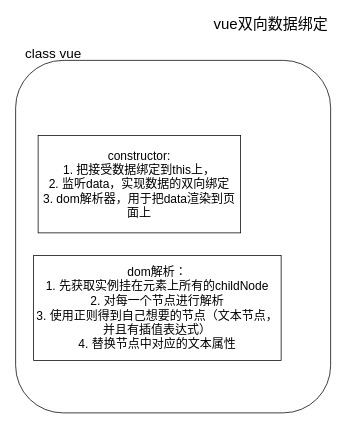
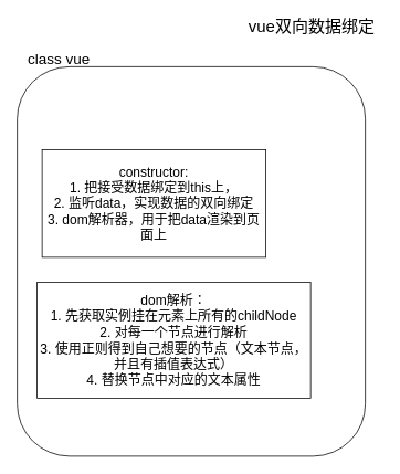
  <mxCell id="0" />
  <mxCell id="1" parent="0" />
- <mxCell id="2" value="&lt;font style=&quot;font-size: 20px&quot;&gt;vue双向数据绑定&lt;/font&gt;" style="text;html=1;align=center;verticalAlign=middle;resizable=0;points=[];autosize=1;strokeColor=none;fillColor=none;" vertex="1" parent="1"><mxGeometry x="275" y="20" width="170" height="20" as="geometry" /></mxCell>
+ <mxCell id="2" value="&lt;font style=&quot;font-size: 20px&quot;&gt;vue双向数据绑定&lt;/font&gt;" style="text;html=1;align=center;verticalAlign=middle;resizable=0;points=[];autosize=1;strokeColor=none;fillColor=none;" vertex="1" parent="1"><mxGeometry x="290" y="20" width="170" height="20" as="geometry" /></mxCell>
  <mxCell id="3" value="" style="rounded=1;whiteSpace=wrap;html=1;fontSize=20;" vertex="1" parent="1"><mxGeometry x="20" y="80" width="420" height="470" as="geometry" /></mxCell>
  <mxCell id="4" value="&lt;font style=&quot;font-size: 18px&quot;&gt;class vue&lt;/font&gt;" style="text;html=1;align=center;verticalAlign=middle;resizable=0;points=[];autosize=1;strokeColor=none;fillColor=none;fontSize=20;" vertex="1" parent="1"><mxGeometry x="25" y="55" width="90" height="30" as="geometry" /></mxCell>
  <mxCell id="5" value="constructor:&lt;br&gt;1. 把接受数据绑定到this上，&lt;br&gt;2. 监听data，实现数据的双向绑定&lt;br&gt;3. dom解析器，用于把data渲染到页面上" style="whiteSpace=wrap;html=1;fontSize=16;" vertex="1" parent="1"><mxGeometry x="50" y="180" width="270" height="130" as="geometry" /></mxCell>
  <mxCell id="6" value="dom解析：&lt;br&gt;1. 先获取实例挂在元素上所有的childNode&lt;br&gt;2. 对每一个节点进行解析&lt;br&gt;3. 使用正则得到自己想要的节点（文本节点，并且有插值表达式）&lt;br&gt;4. 替换节点中对应的文本属性" style="whiteSpace=wrap;html=1;fontSize=16;" vertex="1" parent="1"><mxGeometry x="44" y="340" width="330" height="140" as="geometry" /></mxCell>
